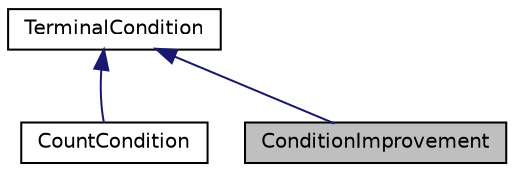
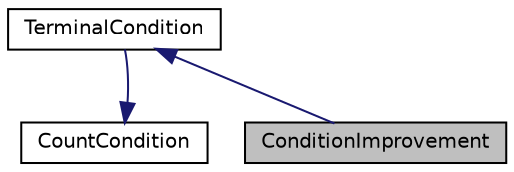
  digraph {
    node [color=black fillcolor=white fontname=Helvetica fontsize=10 shape=record style=filled]
    edge [color=midnightblue dir=back fontname=Helvetica fontsize=10 labelfontname=Helvetica labelfontsize=10 style=solid]
    n1 [fillcolor=grey75 fontcolor=black height=0.2 label=ConditionImprovement width=0.4]
    n2 [height=0.2 label=CountCondition width=0.4]
    n3 [height=0.2 label=TerminalCondition width=0.4]
    n3 -> n1
-   n3 -> n2
+   n2 -> n3
  }
